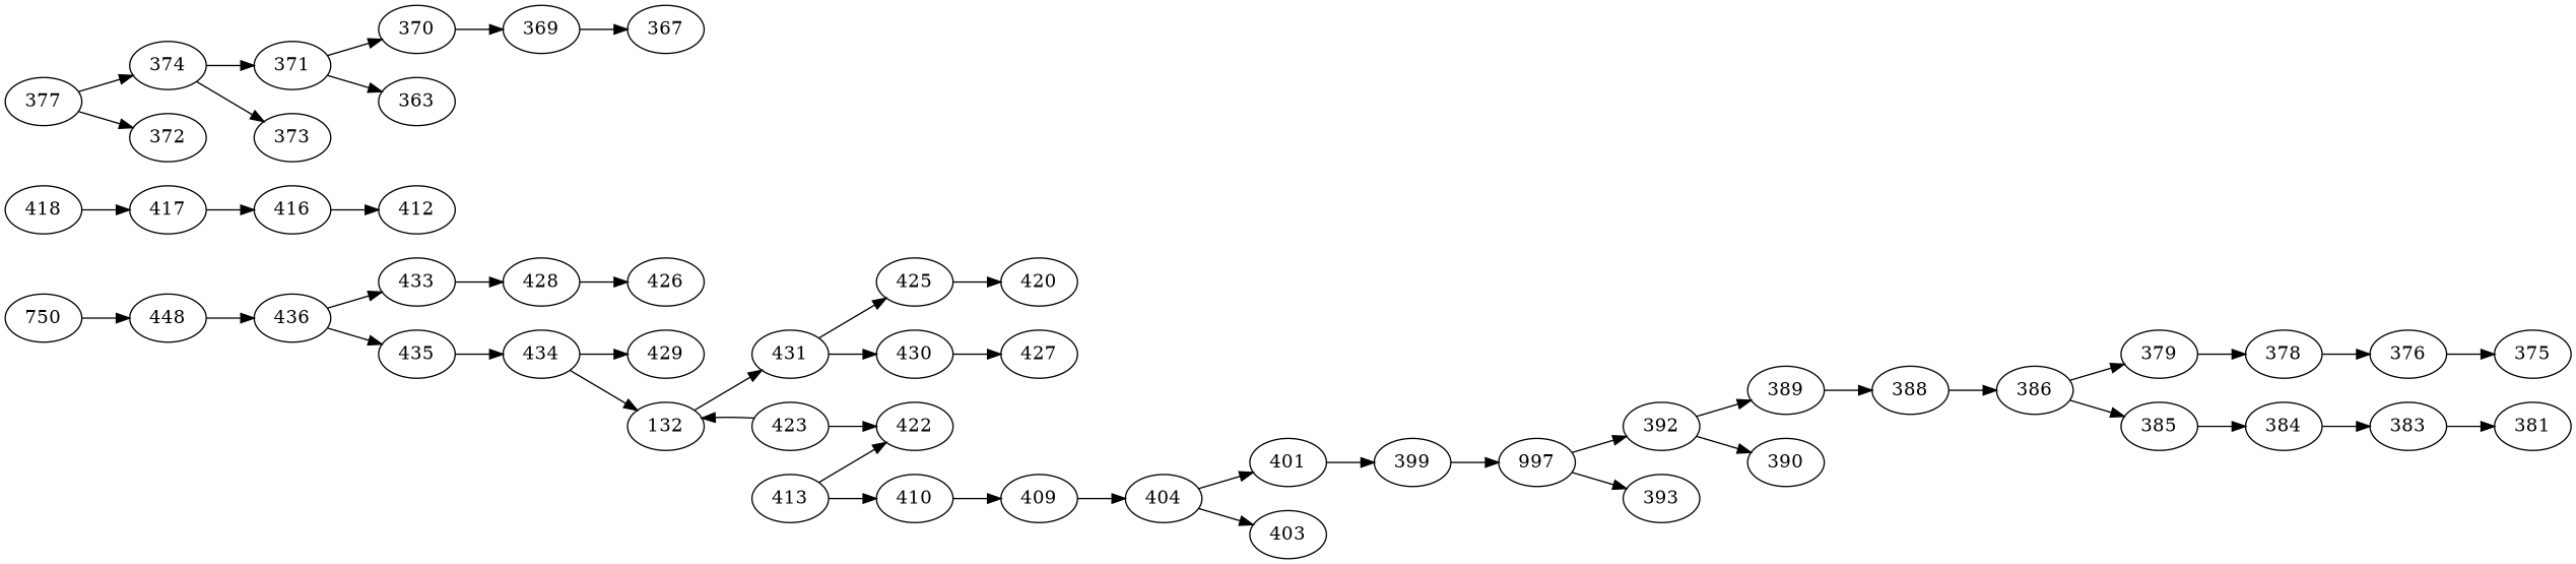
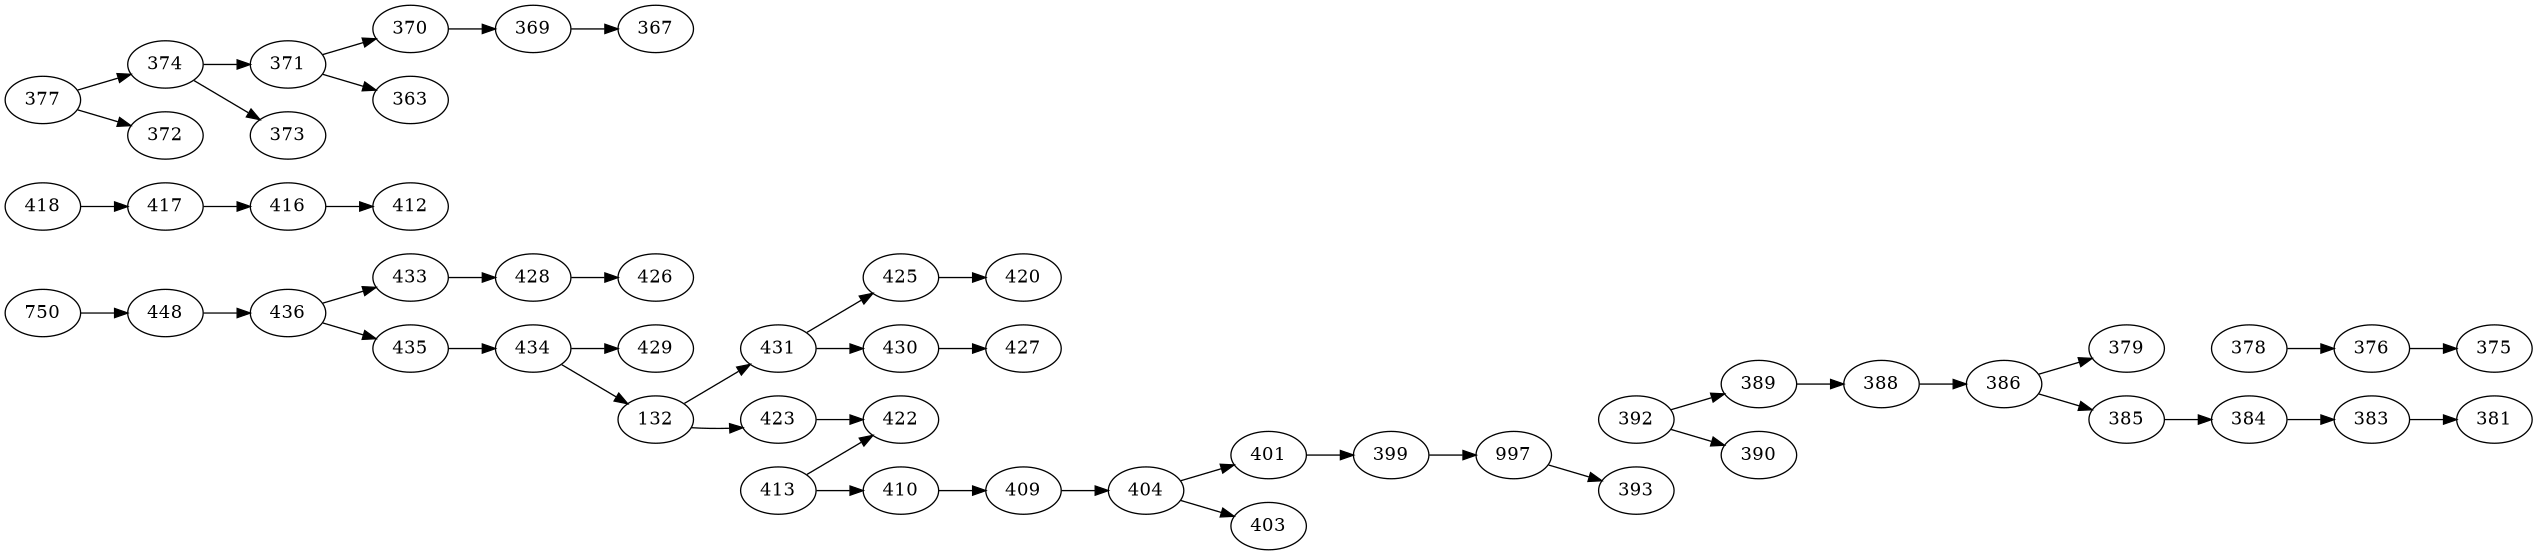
  digraph {
    rankdir=LR
    n1 [label=750]
    448
    436
    433
    435
    428
    434
    426
    418
    417
    416
    412
    n13 [label=132]
    429
    423
    431
    422
    425
    430
    413
    410
    409
    404
    401
    403
    399
    n27 [label=997]
    392
    393
    389
    390
    388
    386
    379
    385
    378
    384
    376
    375
    383
    381
    377
    374
    372
    371
    373
    370
    363
    369
    367
    420
    427
    n1 -> 448
    448 -> 436
    436 -> 433
    436 -> 435
    433 -> 428
    435 -> 434
    428 -> 426
    434 -> n13
    434 -> 429
    418 -> 417
    417 -> 416
    416 -> 412
-   423 -> n13
+   n13 -> 423
    n13 -> 431
    423 -> 422
    431 -> 425
    431 -> 430
    425 -> 420
    430 -> 427
    413 -> 422
    413 -> 410
    410 -> 409
    409 -> 404
    404 -> 401
    404 -> 403
    401 -> 399
    399 -> n27
-   n27 -> 392
    n27 -> 393
    392 -> 389
    392 -> 390
    389 -> 388
    388 -> 386
    386 -> 379
    386 -> 385
-   379 -> 378
    385 -> 384
    378 -> 376
    384 -> 383
    376 -> 375
    383 -> 381
    377 -> 374
    377 -> 372
    374 -> 371
    374 -> 373
    371 -> 370
    371 -> 363
    370 -> 369
    369 -> 367
  }
